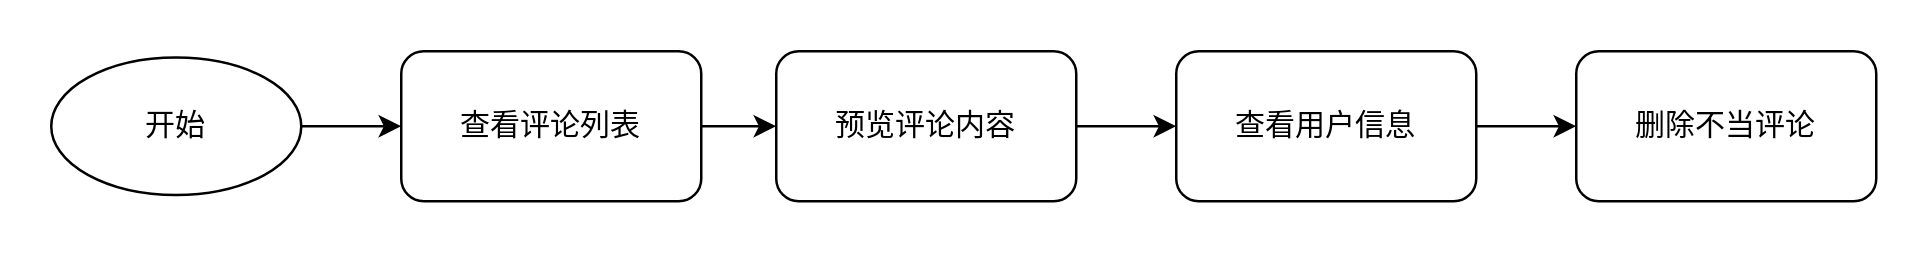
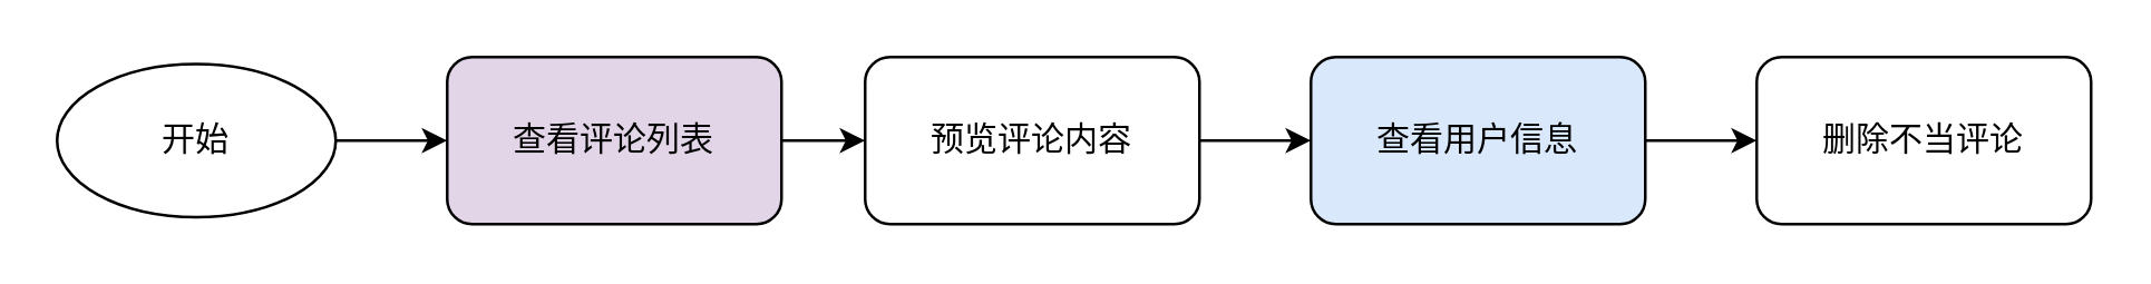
  <mxCell id="0" />
  <mxCell id="1" parent="0" />
  <mxCell id="2" style="edgeStyle=orthogonalEdgeStyle;rounded=0;orthogonalLoop=1;jettySize=auto;html=1;exitX=1;exitY=0.5;exitDx=0;exitDy=0;entryX=0;entryY=0.5;entryDx=0;entryDy=0;" edge="1" parent="1" source="3" target="5"><mxGeometry relative="1" as="geometry" /></mxCell>
- <mxCell id="3" value="查看评论列表" style="rounded=1;whiteSpace=wrap;html=1;" vertex="1" parent="1"><mxGeometry x="160" y="20" width="120" height="60" as="geometry" /></mxCell>
+ <mxCell id="3" value="查看评论列表" style="rounded=1;whiteSpace=wrap;html=1;fillColor=#e1d5e7;" vertex="1" parent="1"><mxGeometry x="160" y="20" width="120" height="60" as="geometry" /></mxCell>
  <mxCell id="4" style="edgeStyle=orthogonalEdgeStyle;rounded=0;orthogonalLoop=1;jettySize=auto;html=1;exitX=1;exitY=0.5;exitDx=0;exitDy=0;entryX=0;entryY=0.5;entryDx=0;entryDy=0;" edge="1" parent="1" source="5" target="7"><mxGeometry relative="1" as="geometry" /></mxCell>
  <mxCell id="5" value="预览评论内容" style="rounded=1;whiteSpace=wrap;html=1;" vertex="1" parent="1"><mxGeometry x="310" y="20" width="120" height="60" as="geometry" /></mxCell>
  <mxCell id="6" style="edgeStyle=orthogonalEdgeStyle;rounded=0;orthogonalLoop=1;jettySize=auto;html=1;exitX=1;exitY=0.5;exitDx=0;exitDy=0;entryX=0;entryY=0.5;entryDx=0;entryDy=0;" edge="1" parent="1" source="7" target="8"><mxGeometry relative="1" as="geometry" /></mxCell>
- <mxCell id="7" value="查看用户信息" style="rounded=1;whiteSpace=wrap;html=1;" vertex="1" parent="1"><mxGeometry x="470" y="20" width="120" height="60" as="geometry" /></mxCell>
+ <mxCell id="7" value="查看用户信息" style="rounded=1;whiteSpace=wrap;html=1;fillColor=#dae8fc;" vertex="1" parent="1"><mxGeometry x="470" y="20" width="120" height="60" as="geometry" /></mxCell>
  <mxCell id="8" value="删除不当评论" style="rounded=1;whiteSpace=wrap;html=1;" vertex="1" parent="1"><mxGeometry x="630" y="20" width="120" height="60" as="geometry" /></mxCell>
  <mxCell id="9" style="edgeStyle=orthogonalEdgeStyle;rounded=0;orthogonalLoop=1;jettySize=auto;html=1;exitX=1;exitY=0.5;exitDx=0;exitDy=0;entryX=0;entryY=0.5;entryDx=0;entryDy=0;" edge="1" parent="1" source="10" target="3"><mxGeometry relative="1" as="geometry" /></mxCell>
  <mxCell id="10" value="开始" style="ellipse;whiteSpace=wrap;html=1;" vertex="1" parent="1"><mxGeometry x="20" y="22.5" width="100" height="55" as="geometry" /></mxCell>
